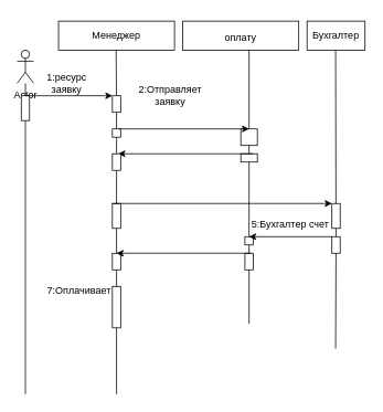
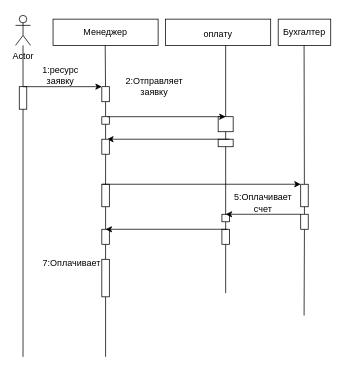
  <mxCell id="0" />
  <mxCell id="1" parent="0" />
- <mxCell id="2" value="Actor" style="shape=umlActor;verticalLabelPosition=bottom;verticalAlign=top;html=1;outlineConnect=0;" vertex="1" parent="1"><mxGeometry x="20" y="60" width="20" height="40" as="geometry" /></mxCell>
+ <mxCell id="2" value="Actor" style="shape=umlActor;verticalLabelPosition=bottom;verticalAlign=top;html=1;outlineConnect=0;" vertex="1" parent="1"><mxGeometry x="20" y="20" width="20" height="40" as="geometry" /></mxCell>
  <mxCell id="3" value="" style="rounded=0;whiteSpace=wrap;html=1;" vertex="1" parent="1"><mxGeometry x="70" y="25" width="140" height="35" as="geometry" /></mxCell>
  <mxCell id="4" value="" style="rounded=0;whiteSpace=wrap;html=1;" vertex="1" parent="1"><mxGeometry x="220" y="25" width="140" height="35" as="geometry" /></mxCell>
  <mxCell id="5" value="" style="rounded=0;whiteSpace=wrap;html=1;" vertex="1" parent="1"><mxGeometry x="370" y="25" width="70" height="35" as="geometry" /></mxCell>
  <mxCell id="6" value="" style="endArrow=none;html=1;rounded=0;" edge="1" parent="1" source="8" target="2"><mxGeometry width="50" height="50" relative="1" as="geometry"><mxPoint x="30" y="475" as="sourcePoint" /><mxPoint x="55" y="95" as="targetPoint" /></mxGeometry></mxCell>
  <mxCell id="7" value="" style="endArrow=none;html=1;rounded=0;" edge="1" parent="1" target="8"><mxGeometry width="50" height="50" relative="1" as="geometry"><mxPoint x="30" y="475" as="sourcePoint" /><mxPoint x="30" y="60" as="targetPoint" /></mxGeometry></mxCell>
  <mxCell id="8" value="" style="rounded=0;whiteSpace=wrap;html=1;" vertex="1" parent="1"><mxGeometry x="25" y="115" width="10" height="30" as="geometry" /></mxCell>
  <mxCell id="9" value="" style="endArrow=classic;html=1;rounded=0;entryX=0;entryY=0;entryDx=0;entryDy=0;" edge="1" parent="1" target="12"><mxGeometry width="50" height="50" relative="1" as="geometry"><mxPoint x="30" y="115" as="sourcePoint" /><mxPoint x="140" y="115" as="targetPoint" /></mxGeometry></mxCell>
  <mxCell id="10" value="" style="endArrow=none;html=1;rounded=0;" edge="1" parent="1" source="12"><mxGeometry width="50" height="50" relative="1" as="geometry"><mxPoint x="139.5" y="390" as="sourcePoint" /><mxPoint x="139.5" y="60" as="targetPoint" /></mxGeometry></mxCell>
  <mxCell id="11" value="" style="endArrow=none;html=1;rounded=0;" edge="1" parent="1" source="15" target="12"><mxGeometry width="50" height="50" relative="1" as="geometry"><mxPoint x="139.5" y="390" as="sourcePoint" /><mxPoint x="139.5" y="60" as="targetPoint" /></mxGeometry></mxCell>
  <mxCell id="12" value="" style="rounded=0;whiteSpace=wrap;html=1;" vertex="1" parent="1"><mxGeometry x="135" y="115" width="10" height="20" as="geometry" /></mxCell>
  <mxCell id="13" value="1:ресурс заявку" style="text;strokeColor=none;align=center;fillColor=none;html=1;verticalAlign=middle;whiteSpace=wrap;rounded=0;" vertex="1" parent="1"><mxGeometry x="50" y="85" width="60" height="30" as="geometry" /></mxCell>
  <mxCell id="14" value="" style="endArrow=none;html=1;rounded=0;" edge="1" parent="1" source="43" target="15"><mxGeometry width="50" height="50" relative="1" as="geometry"><mxPoint x="139.5" y="390" as="sourcePoint" /><mxPoint x="140" y="135" as="targetPoint" /></mxGeometry></mxCell>
  <mxCell id="15" value="" style="rounded=0;whiteSpace=wrap;html=1;" vertex="1" parent="1"><mxGeometry x="135" y="155" width="10" height="10" as="geometry" /></mxCell>
  <mxCell id="16" value="Менеджер" style="text;strokeColor=none;align=center;fillColor=none;html=1;verticalAlign=middle;whiteSpace=wrap;rounded=0;" vertex="1" parent="1"><mxGeometry x="110" y="27.5" width="60" height="30" as="geometry" /></mxCell>
  <mxCell id="17" value="" style="endArrow=none;html=1;rounded=0;" edge="1" parent="1" source="40"><mxGeometry width="50" height="50" relative="1" as="geometry"><mxPoint x="300" y="390" as="sourcePoint" /><mxPoint x="300" y="60" as="targetPoint" /></mxGeometry></mxCell>
  <mxCell id="18" value="2:Отправляет заявку" style="text;strokeColor=none;align=center;fillColor=none;html=1;verticalAlign=middle;whiteSpace=wrap;rounded=0;" vertex="1" parent="1"><mxGeometry x="155" y="100" width="100" height="30" as="geometry" /></mxCell>
  <mxCell id="19" value="" style="endArrow=none;html=1;rounded=0;" edge="1" parent="1" source="28"><mxGeometry width="50" height="50" relative="1" as="geometry"><mxPoint x="404.5" y="390" as="sourcePoint" /><mxPoint x="404.5" y="60" as="targetPoint" /></mxGeometry></mxCell>
  <mxCell id="20" value="Бухгалтер" style="text;strokeColor=none;align=center;fillColor=none;html=1;verticalAlign=middle;whiteSpace=wrap;rounded=0;" vertex="1" parent="1"><mxGeometry x="375" y="27.5" width="60" height="30" as="geometry" /></mxCell>
  <mxCell id="21" value="" style="rounded=0;whiteSpace=wrap;html=1;" vertex="1" parent="1"><mxGeometry x="290" y="155" width="20" height="20" as="geometry" /></mxCell>
  <mxCell id="22" value="" style="endArrow=classic;html=1;rounded=0;exitX=0.75;exitY=0;exitDx=0;exitDy=0;" edge="1" parent="1" source="15"><mxGeometry width="50" height="50" relative="1" as="geometry"><mxPoint x="150" y="155" as="sourcePoint" /><mxPoint x="300" y="155" as="targetPoint" /></mxGeometry></mxCell>
  <mxCell id="23" value="" style="endArrow=none;html=1;rounded=0;" edge="1" parent="1" source="35" target="24"><mxGeometry width="50" height="50" relative="1" as="geometry"><mxPoint x="139.5" y="390" as="sourcePoint" /><mxPoint x="140" y="185" as="targetPoint" /></mxGeometry></mxCell>
  <mxCell id="24" value="" style="rounded=0;whiteSpace=wrap;html=1;" vertex="1" parent="1"><mxGeometry x="135" y="245" width="10" height="30" as="geometry" /></mxCell>
  <mxCell id="25" value="" style="endArrow=classic;html=1;rounded=0;exitX=0.75;exitY=0;exitDx=0;exitDy=0;" edge="1" parent="1"><mxGeometry width="50" height="50" relative="1" as="geometry"><mxPoint x="135" y="245" as="sourcePoint" /><mxPoint x="400" y="245" as="targetPoint" /></mxGeometry></mxCell>
  <mxCell id="26" value="" style="rounded=0;whiteSpace=wrap;html=1;" vertex="1" parent="1"><mxGeometry x="400" y="245" width="10" height="30" as="geometry" /></mxCell>
  <mxCell id="27" value="" style="endArrow=none;html=1;rounded=0;" edge="1" parent="1" target="28"><mxGeometry width="50" height="50" relative="1" as="geometry"><mxPoint x="404.5" y="420" as="sourcePoint" /><mxPoint x="404.5" y="90" as="targetPoint" /></mxGeometry></mxCell>
  <mxCell id="28" value="" style="rounded=0;whiteSpace=wrap;html=1;" vertex="1" parent="1"><mxGeometry x="400" y="285" width="10" height="20" as="geometry" /></mxCell>
  <mxCell id="29" value="" style="endArrow=none;html=1;rounded=0;" edge="1" parent="1" source="37" target="30"><mxGeometry width="50" height="50" relative="1" as="geometry"><mxPoint x="300" y="390" as="sourcePoint" /><mxPoint x="300" y="60" as="targetPoint" /></mxGeometry></mxCell>
  <mxCell id="30" value="" style="rounded=0;whiteSpace=wrap;html=1;" vertex="1" parent="1"><mxGeometry x="295" y="285" width="10" height="10" as="geometry" /></mxCell>
  <mxCell id="31" value="" style="endArrow=classic;html=1;rounded=0;exitX=0;exitY=0;exitDx=0;exitDy=0;entryX=0.5;entryY=0;entryDx=0;entryDy=0;" edge="1" parent="1" source="28" target="30"><mxGeometry width="50" height="50" relative="1" as="geometry"><mxPoint x="330" y="254" as="sourcePoint" /><mxPoint x="487" y="254" as="targetPoint" /></mxGeometry></mxCell>
- <mxCell id="32" value="5:Бухгалтер счет" style="text;strokeColor=none;align=center;fillColor=none;html=1;verticalAlign=middle;whiteSpace=wrap;rounded=0;" vertex="1" parent="1"><mxGeometry x="300" y="255" width="100" height="30" as="geometry" /></mxCell>
+ <mxCell id="32" value="5:Оплачивает счет" style="text;strokeColor=none;align=center;fillColor=none;html=1;verticalAlign=middle;whiteSpace=wrap;rounded=0;" vertex="1" parent="1"><mxGeometry x="300" y="255" width="100" height="30" as="geometry" /></mxCell>
  <mxCell id="33" value="оплату" style="text;strokeColor=none;align=center;fillColor=none;html=1;verticalAlign=middle;whiteSpace=wrap;rounded=0;" vertex="1" parent="1"><mxGeometry x="260" y="30" width="60" height="30" as="geometry" /></mxCell>
  <mxCell id="34" value="" style="endArrow=none;html=1;rounded=0;" edge="1" parent="1" source="45" target="35"><mxGeometry width="50" height="50" relative="1" as="geometry"><mxPoint x="140" y="475" as="sourcePoint" /><mxPoint x="140" y="245" as="targetPoint" /></mxGeometry></mxCell>
  <mxCell id="35" value="" style="rounded=0;whiteSpace=wrap;html=1;" vertex="1" parent="1"><mxGeometry x="135" y="305" width="10" height="20" as="geometry" /></mxCell>
  <mxCell id="36" value="" style="endArrow=none;html=1;rounded=0;" edge="1" parent="1" target="37"><mxGeometry width="50" height="50" relative="1" as="geometry"><mxPoint x="300" y="390" as="sourcePoint" /><mxPoint x="300" y="265" as="targetPoint" /></mxGeometry></mxCell>
  <mxCell id="37" value="" style="rounded=0;whiteSpace=wrap;html=1;" vertex="1" parent="1"><mxGeometry x="295" y="305" width="10" height="20" as="geometry" /></mxCell>
  <mxCell id="38" value="" style="endArrow=classic;html=1;rounded=0;entryX=0.5;entryY=0;entryDx=0;entryDy=0;exitX=0.75;exitY=0;exitDx=0;exitDy=0;" edge="1" parent="1" source="37" target="35"><mxGeometry width="50" height="50" relative="1" as="geometry"><mxPoint x="185" y="314.5" as="sourcePoint" /><mxPoint x="290" y="314.5" as="targetPoint" /></mxGeometry></mxCell>
  <mxCell id="39" value="" style="endArrow=none;html=1;rounded=0;" edge="1" parent="1" source="30" target="40"><mxGeometry width="50" height="50" relative="1" as="geometry"><mxPoint x="300" y="285" as="sourcePoint" /><mxPoint x="300" y="60" as="targetPoint" /></mxGeometry></mxCell>
  <mxCell id="40" value="" style="rounded=0;whiteSpace=wrap;html=1;" vertex="1" parent="1"><mxGeometry x="290" y="185" width="20" height="10" as="geometry" /></mxCell>
  <mxCell id="41" value="" style="endArrow=classic;html=1;rounded=0;entryX=0.5;entryY=0;entryDx=0;entryDy=0;exitX=0.75;exitY=0;exitDx=0;exitDy=0;" edge="1" parent="1"><mxGeometry width="50" height="50" relative="1" as="geometry"><mxPoint x="305" y="185" as="sourcePoint" /><mxPoint x="142" y="185" as="targetPoint" /></mxGeometry></mxCell>
  <mxCell id="42" value="" style="endArrow=none;html=1;rounded=0;" edge="1" parent="1" source="24" target="43"><mxGeometry width="50" height="50" relative="1" as="geometry"><mxPoint x="140" y="245" as="sourcePoint" /><mxPoint x="140" y="165" as="targetPoint" /></mxGeometry></mxCell>
  <mxCell id="43" value="" style="rounded=0;whiteSpace=wrap;html=1;" vertex="1" parent="1"><mxGeometry x="135" y="185" width="10" height="20" as="geometry" /></mxCell>
  <mxCell id="44" value="" style="endArrow=none;html=1;rounded=0;" edge="1" parent="1" target="45"><mxGeometry width="50" height="50" relative="1" as="geometry"><mxPoint x="140" y="475" as="sourcePoint" /><mxPoint x="140" y="325" as="targetPoint" /></mxGeometry></mxCell>
  <mxCell id="45" value="" style="rounded=0;whiteSpace=wrap;html=1;" vertex="1" parent="1"><mxGeometry x="135" y="345" width="10" height="50" as="geometry" /></mxCell>
  <mxCell id="46" value="7:Оплачивает" style="text;strokeColor=none;align=center;fillColor=none;html=1;verticalAlign=middle;whiteSpace=wrap;rounded=0;" vertex="1" parent="1"><mxGeometry x="45" y="335" width="100" height="30" as="geometry" /></mxCell>
